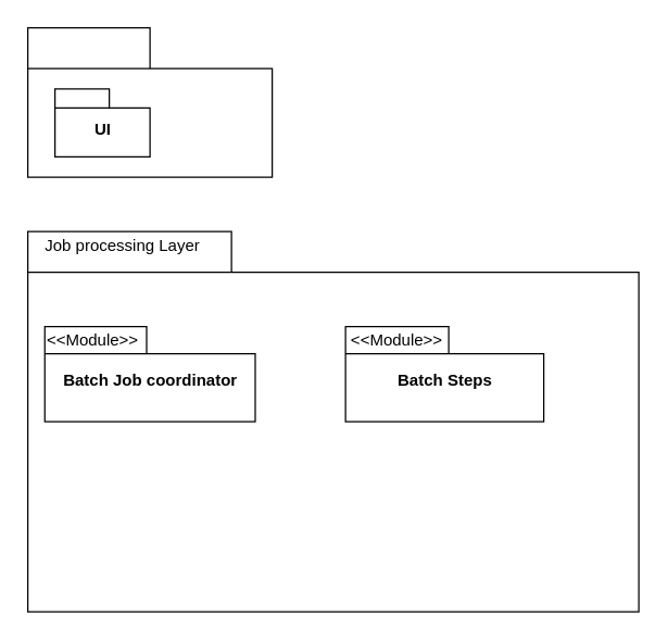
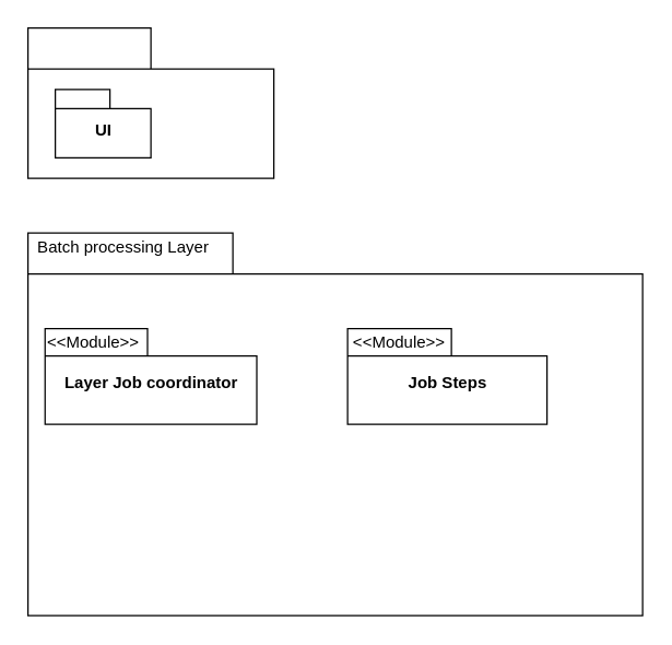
  <mxCell id="0" />
  <mxCell id="1" parent="0" />
  <mxCell id="2" value="" style="shape=folder;fontStyle=1;spacingTop=10;tabWidth=150;tabHeight=30;tabPosition=left;html=1;" vertex="1" parent="1"><mxGeometry x="20" y="170" width="450" height="280" as="geometry" /></mxCell>
- <mxCell id="3" value="Job processing Layer" style="text;html=1;strokeColor=none;fillColor=none;align=center;verticalAlign=middle;whiteSpace=wrap;rounded=0;" vertex="1" parent="1"><mxGeometry x="20" y="180" width="140" as="geometry" /></mxCell>
+ <mxCell id="3" value="Batch processing Layer" style="text;html=1;strokeColor=none;fillColor=none;align=center;verticalAlign=middle;whiteSpace=wrap;rounded=0;" vertex="1" parent="1"><mxGeometry x="20" y="180" width="140" as="geometry" /></mxCell>
  <mxCell id="4" value="" style="shape=folder;fontStyle=1;spacingTop=10;tabWidth=90;tabHeight=30;tabPosition=left;html=1;" vertex="1" parent="1"><mxGeometry x="20" y="20" width="180" height="110" as="geometry" /></mxCell>
  <mxCell id="5" value="UI" style="shape=folder;fontStyle=1;spacingTop=10;tabWidth=40;tabHeight=14;tabPosition=left;html=1;" vertex="1" parent="1"><mxGeometry x="40" y="65" width="70" height="50" as="geometry" /></mxCell>
- <mxCell id="6" value="Batch Job coordinator" style="shape=folder;fontStyle=1;spacingTop=10;tabWidth=75;tabHeight=20;tabPosition=left;html=1;" vertex="1" parent="1"><mxGeometry x="32.5" y="240" width="155" height="70" as="geometry" /></mxCell>
+ <mxCell id="6" value="Layer Job coordinator" style="shape=folder;fontStyle=1;spacingTop=10;tabWidth=75;tabHeight=20;tabPosition=left;html=1;" vertex="1" parent="1"><mxGeometry x="32.5" y="240" width="155" height="70" as="geometry" /></mxCell>
  <mxCell id="7" value="&amp;lt;&amp;lt;Module&amp;gt;&amp;gt;" style="text;html=1;strokeColor=none;fillColor=none;align=center;verticalAlign=middle;whiteSpace=wrap;rounded=0;" vertex="1" parent="1"><mxGeometry x="47.5" y="240" width="40" height="20" as="geometry" /></mxCell>
- <mxCell id="8" value="Batch Steps" style="shape=folder;fontStyle=1;spacingTop=10;tabWidth=76;tabHeight=20;tabPosition=left;html=1;" vertex="1" parent="1"><mxGeometry x="254" y="240" width="146" height="70" as="geometry" /></mxCell>
+ <mxCell id="8" value="Job Steps" style="shape=folder;fontStyle=1;spacingTop=10;tabWidth=76;tabHeight=20;tabPosition=left;html=1;" vertex="1" parent="1"><mxGeometry x="254" y="240" width="146" height="70" as="geometry" /></mxCell>
  <mxCell id="9" value="&amp;lt;&amp;lt;Module&amp;gt;&amp;gt;" style="text;html=1;strokeColor=none;fillColor=none;align=center;verticalAlign=middle;whiteSpace=wrap;rounded=0;" vertex="1" parent="1"><mxGeometry x="254" y="240" width="76" height="20" as="geometry" /></mxCell>
